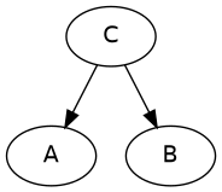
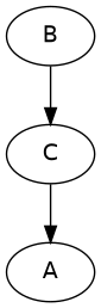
  digraph {
    fontname="DejaVu Sans"
    rankdir=TB
    node [fontname="DejaVu Sans"]
    edge [fontname="DejaVu Sans"]
    n1 [label=A]
    n2 [label=B]
    n3 [label=C]
-   n3 -> n2
+   n2 -> n3
    n3 -> n1
  }
